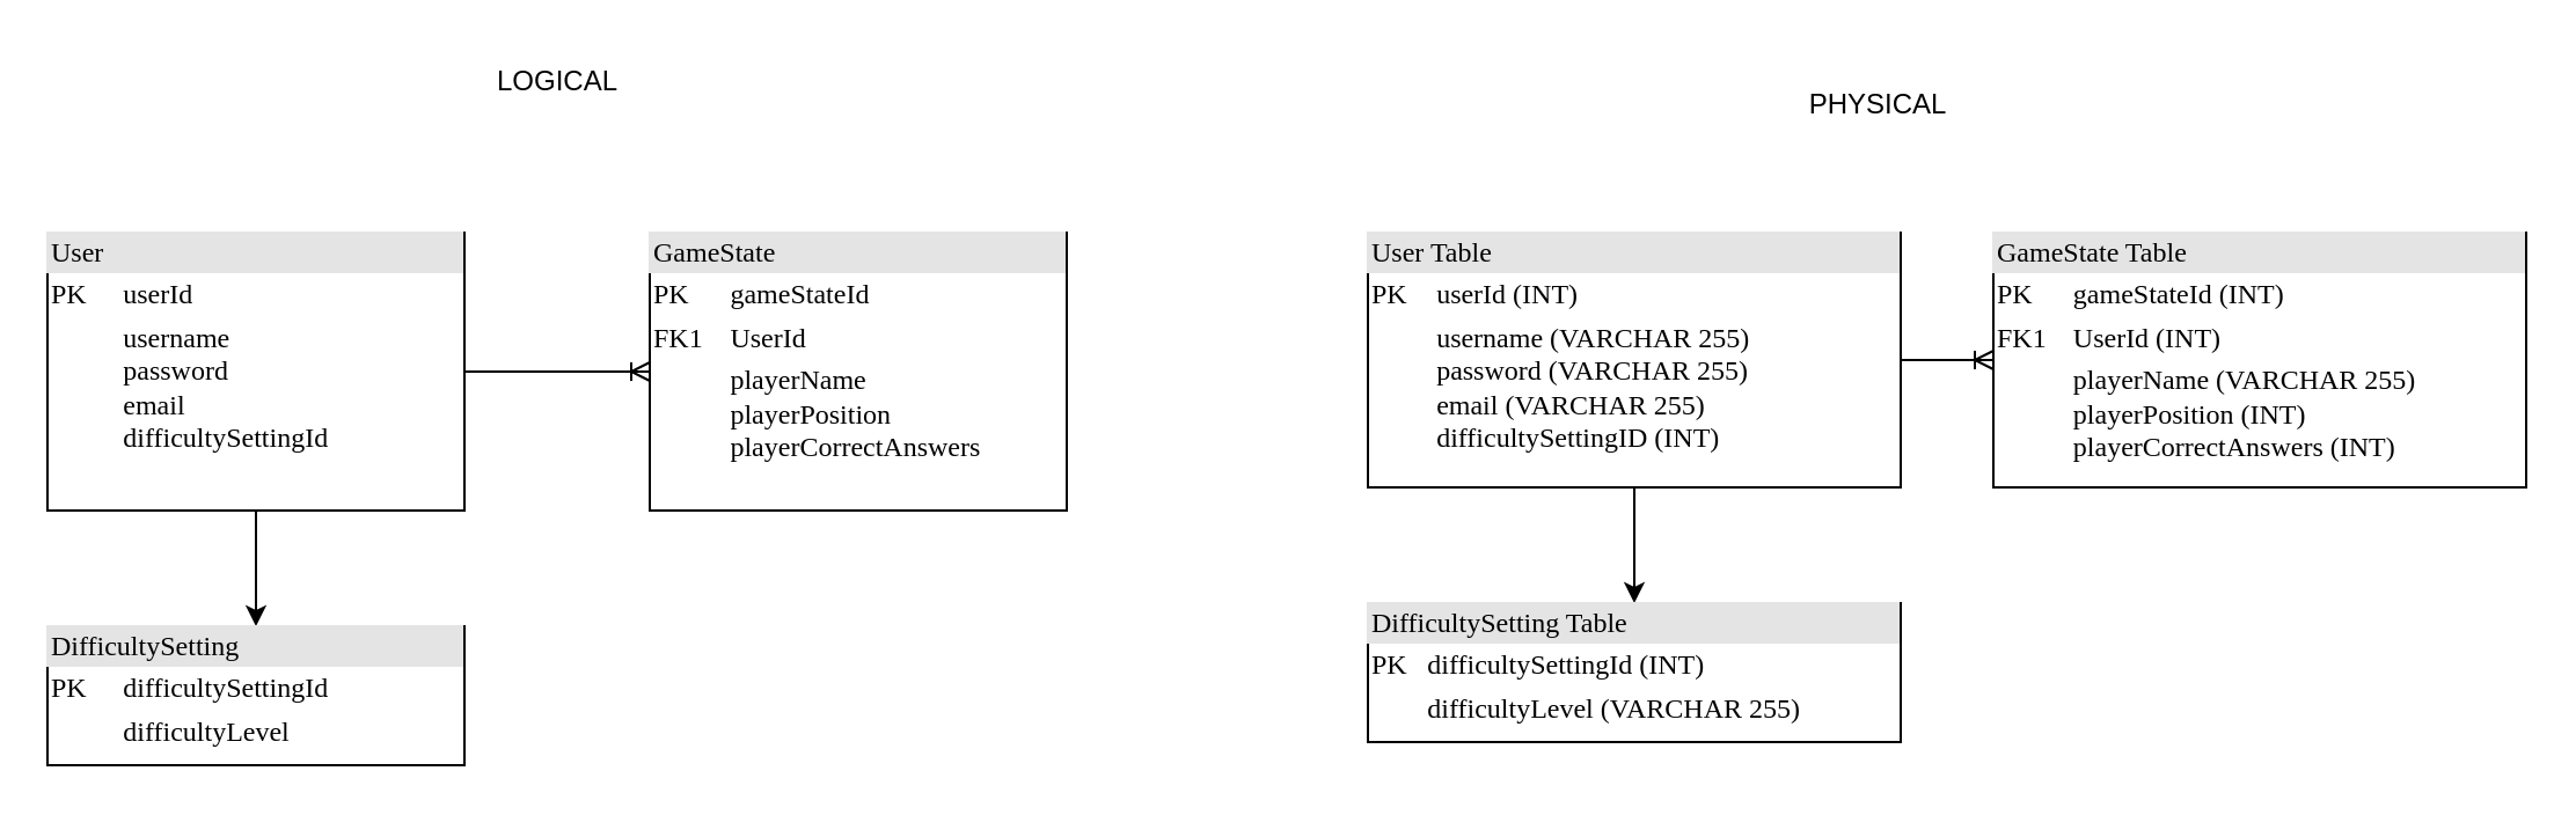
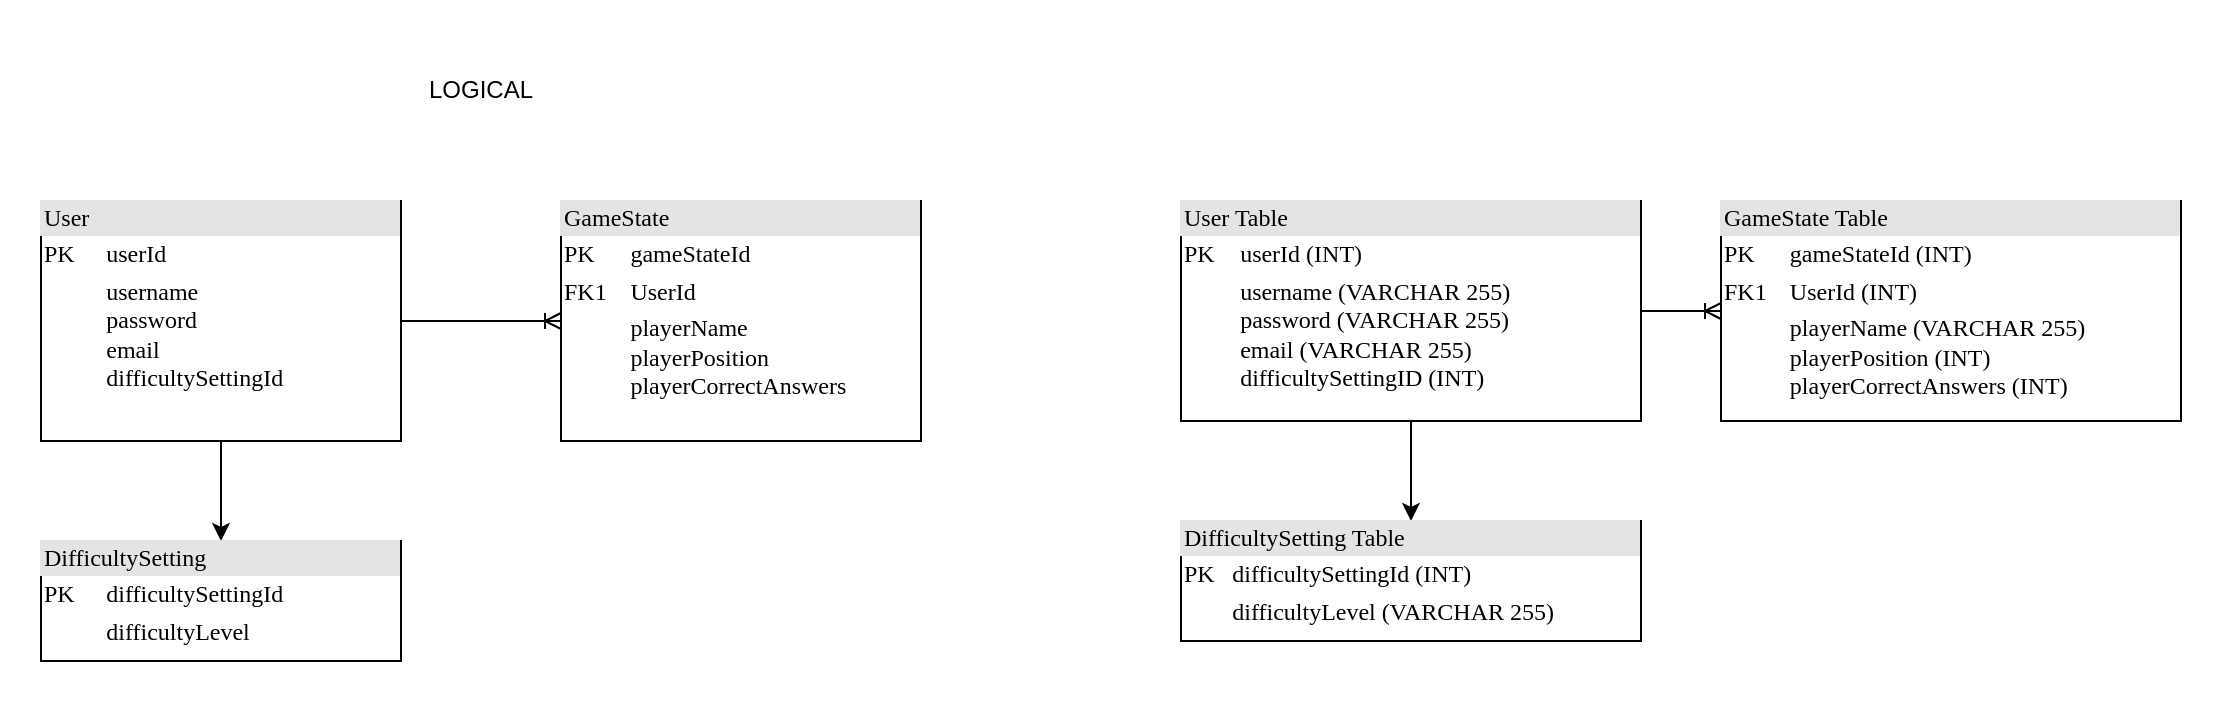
  <mxCell id="0" />
  <mxCell id="1" parent="0" />
  <mxCell id="2" value="" style="rounded=0;orthogonalLoop=1;jettySize=auto;html=1;startArrow=ERoneToMany;startFill=0;endArrow=none;endFill=0;entryX=1;entryY=0.5;entryDx=0;entryDy=0;exitX=0;exitY=0.5;exitDx=0;exitDy=0;" parent="1" source="4" target="3" edge="1"><mxGeometry relative="1" as="geometry"><mxPoint x="260" y="80" as="sourcePoint" /></mxGeometry></mxCell>
  <mxCell id="3" value="&lt;div style=&quot;box-sizing:border-box;width:100%;background:#e4e4e4;padding:2px;&quot;&gt;User&lt;/div&gt;&lt;table style=&quot;width:100%;font-size:1em;&quot; cellpadding=&quot;2&quot; cellspacing=&quot;0&quot;&gt;&lt;tbody&gt;&lt;tr&gt;&lt;td&gt;PK&lt;/td&gt;&lt;td&gt;userId&lt;/td&gt;&lt;/tr&gt;&lt;tr&gt;&lt;td&gt;&lt;br&gt;&lt;/td&gt;&lt;td&gt;username&lt;br style=&quot;border-color: var(--border-color);&quot;&gt;password&lt;br style=&quot;border-color: var(--border-color);&quot;&gt;email&lt;br style=&quot;border-color: var(--border-color);&quot;&gt;difficultySettingId&lt;br&gt;&lt;/td&gt;&lt;/tr&gt;&lt;tr&gt;&lt;td&gt;&lt;/td&gt;&lt;td&gt;&lt;br&gt;&lt;br&gt;&lt;/td&gt;&lt;/tr&gt;&lt;/tbody&gt;&lt;/table&gt;" style="verticalAlign=top;align=left;overflow=fill;html=1;rounded=0;shadow=0;comic=0;labelBackgroundColor=none;strokeWidth=1;fontFamily=Verdana;fontSize=12" parent="1" vertex="1"><mxGeometry x="20" y="100" width="180" height="120" as="geometry" /></mxCell>
  <mxCell id="4" value="&lt;div style=&quot;box-sizing:border-box;width:100%;background:#e4e4e4;padding:2px;&quot;&gt;GameState&lt;/div&gt;&lt;table style=&quot;width:100%;font-size:1em;&quot; cellpadding=&quot;2&quot; cellspacing=&quot;0&quot;&gt;&lt;tbody&gt;&lt;tr&gt;&lt;td&gt;PK&lt;/td&gt;&lt;td&gt;gameStateId&lt;/td&gt;&lt;/tr&gt;&lt;tr&gt;&lt;td&gt;FK1&lt;/td&gt;&lt;td&gt;UserId&lt;/td&gt;&lt;/tr&gt;&lt;tr&gt;&lt;td&gt;&lt;/td&gt;&lt;td&gt;playerName&lt;br&gt;playerPosition&lt;br&gt;playerCorrectAnswers&lt;br&gt;&lt;br&gt;&lt;/td&gt;&lt;/tr&gt;&lt;/tbody&gt;&lt;/table&gt;" style="verticalAlign=top;align=left;overflow=fill;html=1;rounded=0;shadow=0;comic=0;labelBackgroundColor=none;strokeWidth=1;fontFamily=Verdana;fontSize=12" parent="1" vertex="1"><mxGeometry x="280" y="100" width="180" height="120" as="geometry" /></mxCell>
  <mxCell id="5" value="" style="rounded=0;orthogonalLoop=1;jettySize=auto;html=1;startArrow=ERoneToMany;startFill=0;endArrow=none;endFill=0;entryX=1;entryY=0.5;entryDx=0;entryDy=0;exitX=0;exitY=0.5;exitDx=0;exitDy=0;" parent="1" source="8" target="7" edge="1"><mxGeometry relative="1" as="geometry"><mxPoint x="830" y="80" as="sourcePoint" /></mxGeometry></mxCell>
  <mxCell id="6" style="edgeStyle=orthogonalEdgeStyle;rounded=0;orthogonalLoop=1;jettySize=auto;html=1;exitX=0.5;exitY=1;exitDx=0;exitDy=0;entryX=0.5;entryY=0;entryDx=0;entryDy=0;startArrow=none;startFill=0;endArrow=classic;endFill=1;" edge="1" parent="1" source="7" target="13"><mxGeometry relative="1" as="geometry" /></mxCell>
  <mxCell id="7" value="&lt;div style=&quot;box-sizing:border-box;width:100%;background:#e4e4e4;padding:2px;&quot;&gt;User Table&lt;/div&gt;&lt;table style=&quot;width:100%;font-size:1em;&quot; cellpadding=&quot;2&quot; cellspacing=&quot;0&quot;&gt;&lt;tbody&gt;&lt;tr&gt;&lt;td&gt;PK&lt;/td&gt;&lt;td&gt;userId (INT)&lt;/td&gt;&lt;/tr&gt;&lt;tr&gt;&lt;td&gt;&lt;br&gt;&lt;/td&gt;&lt;td&gt;username (VARCHAR 255)&lt;br style=&quot;border-color: var(--border-color);&quot;&gt;password (VARCHAR 255)&lt;br style=&quot;border-color: var(--border-color);&quot;&gt;email (VARCHAR 255)&lt;br style=&quot;border-color: var(--border-color);&quot;&gt;difficultySettingID (INT)&lt;br&gt;&lt;/td&gt;&lt;/tr&gt;&lt;tr&gt;&lt;td&gt;&lt;/td&gt;&lt;td&gt;&lt;br&gt;&lt;br&gt;&lt;/td&gt;&lt;/tr&gt;&lt;/tbody&gt;&lt;/table&gt;" style="verticalAlign=top;align=left;overflow=fill;html=1;rounded=0;shadow=0;comic=0;labelBackgroundColor=none;strokeWidth=1;fontFamily=Verdana;fontSize=12" parent="1" vertex="1"><mxGeometry x="590" y="100" width="230" height="110" as="geometry" /></mxCell>
  <mxCell id="8" value="&lt;div style=&quot;box-sizing:border-box;width:100%;background:#e4e4e4;padding:2px;&quot;&gt;GameState Table&lt;/div&gt;&lt;table style=&quot;width:100%;font-size:1em;&quot; cellpadding=&quot;2&quot; cellspacing=&quot;0&quot;&gt;&lt;tbody&gt;&lt;tr&gt;&lt;td&gt;PK&lt;/td&gt;&lt;td&gt;gameStateId (INT)&lt;/td&gt;&lt;/tr&gt;&lt;tr&gt;&lt;td&gt;FK1&lt;/td&gt;&lt;td&gt;UserId (INT)&lt;/td&gt;&lt;/tr&gt;&lt;tr&gt;&lt;td&gt;&lt;/td&gt;&lt;td&gt;playerName (VARCHAR 255)&lt;br style=&quot;border-color: var(--border-color);&quot;&gt;playerPosition (INT)&lt;br style=&quot;border-color: var(--border-color);&quot;&gt;playerCorrectAnswers (INT)&lt;br&gt;&lt;br&gt;&lt;/td&gt;&lt;/tr&gt;&lt;/tbody&gt;&lt;/table&gt;" style="verticalAlign=top;align=left;overflow=fill;html=1;rounded=0;shadow=0;comic=0;labelBackgroundColor=none;strokeWidth=1;fontFamily=Verdana;fontSize=12" parent="1" vertex="1"><mxGeometry x="860" y="100" width="230" height="110" as="geometry" /></mxCell>
- <mxCell id="9" value="PHYSICAL" style="text;html=1;align=center;verticalAlign=middle;resizable=0;points=[];autosize=1;strokeColor=none;fillColor=none;" parent="1" vertex="1"><mxGeometry x="770" y="30" width="80" height="30" as="geometry" /></mxCell>
- <mxCell id="10" value="LOGICAL" style="text;html=1;align=center;verticalAlign=middle;resizable=0;points=[];autosize=1;strokeColor=none;fillColor=none;" parent="1" vertex="1"><mxGeometry x="200" y="20" width="80" height="30" as="geometry" /></mxCell>
+ <mxCell id="10" value="LOGICAL" style="text;html=1;align=center;verticalAlign=middle;resizable=0;points=[];autosize=1;strokeColor=none;fillColor=none;" parent="1" vertex="1"><mxGeometry x="200" y="30" width="80" height="30" as="geometry" /></mxCell>
  <mxCell id="11" value="" style="edgeStyle=orthogonalEdgeStyle;rounded=0;orthogonalLoop=1;jettySize=auto;html=1;endArrow=none;endFill=0;startArrow=classic;startFill=1;" edge="1" parent="1" source="12" target="3"><mxGeometry relative="1" as="geometry" /></mxCell>
  <mxCell id="12" value="&lt;div style=&quot;box-sizing:border-box;width:100%;background:#e4e4e4;padding:2px;&quot;&gt;DifficultySetting&lt;/div&gt;&lt;table style=&quot;width:100%;font-size:1em;&quot; cellpadding=&quot;2&quot; cellspacing=&quot;0&quot;&gt;&lt;tbody&gt;&lt;tr&gt;&lt;td&gt;PK&lt;/td&gt;&lt;td&gt;difficultySettingId&lt;/td&gt;&lt;/tr&gt;&lt;tr&gt;&lt;td&gt;&lt;br&gt;&lt;/td&gt;&lt;td&gt;difficultyLevel&lt;/td&gt;&lt;/tr&gt;&lt;tr&gt;&lt;td&gt;&lt;/td&gt;&lt;td&gt;&lt;br&gt;&lt;br&gt;&lt;/td&gt;&lt;/tr&gt;&lt;/tbody&gt;&lt;/table&gt;" style="verticalAlign=top;align=left;overflow=fill;html=1;rounded=0;shadow=0;comic=0;labelBackgroundColor=none;strokeWidth=1;fontFamily=Verdana;fontSize=12" vertex="1" parent="1"><mxGeometry x="20" y="270" width="180" height="60" as="geometry" /></mxCell>
  <mxCell id="13" value="&lt;div style=&quot;box-sizing:border-box;width:100%;background:#e4e4e4;padding:2px;&quot;&gt;DifficultySetting Table&lt;/div&gt;&lt;table style=&quot;width:100%;font-size:1em;&quot; cellpadding=&quot;2&quot; cellspacing=&quot;0&quot;&gt;&lt;tbody&gt;&lt;tr&gt;&lt;td&gt;PK&lt;/td&gt;&lt;td&gt;difficultySettingId (INT)&lt;/td&gt;&lt;/tr&gt;&lt;tr&gt;&lt;td&gt;&lt;br&gt;&lt;/td&gt;&lt;td&gt;difficultyLevel (VARCHAR 255)&lt;/td&gt;&lt;/tr&gt;&lt;tr&gt;&lt;td&gt;&lt;/td&gt;&lt;td&gt;&lt;br&gt;&lt;br&gt;&lt;/td&gt;&lt;/tr&gt;&lt;/tbody&gt;&lt;/table&gt;" style="verticalAlign=top;align=left;overflow=fill;html=1;rounded=0;shadow=0;comic=0;labelBackgroundColor=none;strokeWidth=1;fontFamily=Verdana;fontSize=12" vertex="1" parent="1"><mxGeometry x="590" y="260" width="230" height="60" as="geometry" /></mxCell>
